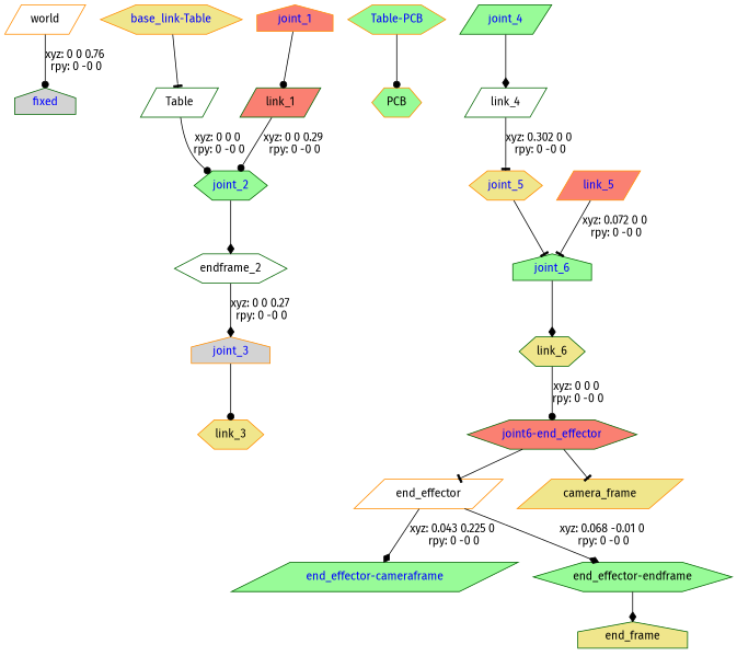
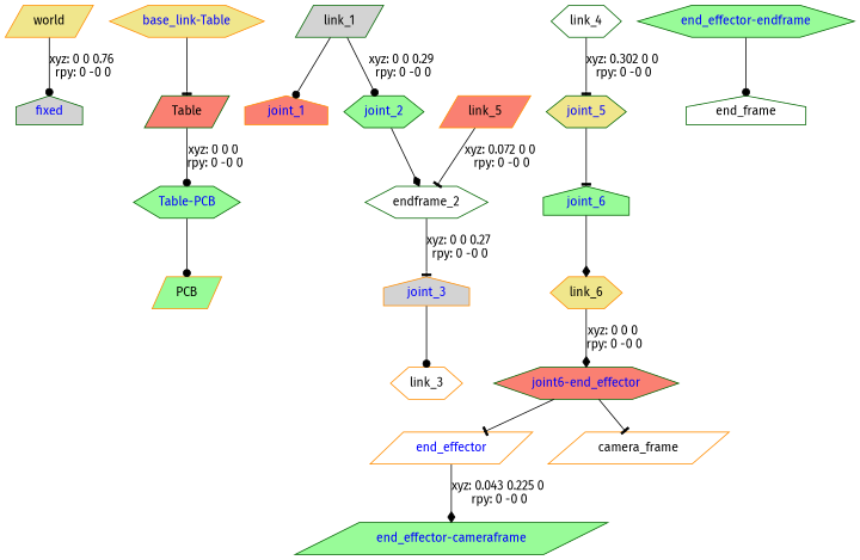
  digraph {
    fontname="Fira Sans"
    node [color=darkgreen fillcolor=palegreen fontname="Fira Sans" shape=hexagon style=filled]
    edge [arrowhead=dot fontname="Fira Sans"]
-   n1 [color=darkorange fillcolor=white label=world shape=parallelogram]
+   n1 [color=darkorange fillcolor=khaki label=world shape=parallelogram]
    fixed [fillcolor=lightgrey fontcolor=blue shape=house]
    "base_link-Table" [color=darkorange fillcolor=khaki fontcolor=blue]
-   n4 [fillcolor=white label=Table shape=parallelogram]
+   n4 [fillcolor=salmon label=Table shape=parallelogram]
    joint_1 [color=darkorange fillcolor=salmon fontcolor=blue shape=house]
-   n6 [fillcolor=salmon label=link_1 shape=parallelogram]
-   "Table-PCB" [color=darkorange fontcolor=blue]
-   n8 [color=darkorange label=PCB]
+   n6 [fillcolor=lightgrey label=link_1 shape=parallelogram]
+   "Table-PCB" [fontcolor=blue]
+   n8 [color=darkorange label=PCB shape=parallelogram]
    joint_2 [fontcolor=blue]
    n10 [fillcolor=white label=endframe_2]
    joint_3 [color=darkorange fillcolor=lightgrey fontcolor=blue shape=house]
-   n12 [color=darkorange fillcolor=khaki label=link_3]
-   joint_4 [fontcolor=blue shape=parallelogram]
-   n14 [fillcolor=white label=link_4 shape=parallelogram]
-   joint_5 [color=darkorange fillcolor=khaki fontcolor=blue]
+   n12 [color=darkorange fillcolor=white label=link_3]
+   n14 [fillcolor=white label=link_4]
+   joint_5 [fillcolor=khaki fontcolor=blue]
    joint_6 [fontcolor=blue shape=house]
-   n17 [color=darkorange fillcolor=salmon label=link_5 shape=parallelogram fontcolor=blue]
-   n18 [fillcolor=khaki label=link_6]
+   n17 [color=darkorange fillcolor=salmon label=link_5 shape=parallelogram]
+   n18 [color=darkorange fillcolor=khaki label=link_6]
    "joint6-end_effector" [fillcolor=salmon fontcolor=blue]
-   n20 [color=darkorange fillcolor=white label=end_effector shape=parallelogram]
-   n21 [color=darkorange fillcolor=khaki label=camera_frame shape=parallelogram]
+   n20 [color=darkorange fillcolor=white label=end_effector shape=parallelogram fontcolor=blue]
+   n21 [color=darkorange fillcolor=white label=camera_frame shape=parallelogram]
    "end_effector-cameraframe" [fontcolor=blue shape=parallelogram]
-   "end_effector-endframe" [fontcolor=black]
-   n24 [fillcolor=khaki label=end_frame shape=house]
+   "end_effector-endframe" [fontcolor=blue]
+   n24 [fillcolor=white label=end_frame shape=house]
    n1 -> fixed [label="xyz: 0 0 0.76 \nrpy: 0 -0 0"]
    "base_link-Table" -> n4 [arrowhead=tee]
-   n4 -> joint_2 [label="xyz: 0 0 0 \nrpy: 0 -0 0"]
-   joint_1 -> n6
+   n4 -> "Table-PCB" [label="xyz: 0 0 0 \nrpy: 0 -0 0"]
+   n6 -> joint_1
    n6 -> joint_2 [label="xyz: 0 0 0.29 \nrpy: 0 -0 0"]
    "Table-PCB" -> n8
    joint_2 -> n10 [arrowhead=diamond]
-   n10 -> joint_3 [arrowhead=diamond label="xyz: 0 0 0.27 \nrpy: 0 -0 0"]
+   n10 -> joint_3 [arrowhead=tee label="xyz: 0 0 0.27 \nrpy: 0 -0 0"]
    joint_3 -> n12
-   joint_4 -> n14 [arrowhead=diamond]
    n14 -> joint_5 [arrowhead=tee label="xyz: 0.302 0 0 \nrpy: 0 -0 0"]
    joint_5 -> joint_6 [arrowhead=tee]
    joint_6 -> n18 [arrowhead=diamond]
-   n17 -> joint_6 [arrowhead=tee label="xyz: 0.072 0 0 \nrpy: 0 -0 0"]
-   n18 -> "joint6-end_effector" [label="xyz: 0 0 0 \nrpy: 0 -0 0"]
+   n17 -> n10 [arrowhead=tee label="xyz: 0.072 0 0 \nrpy: 0 -0 0"]
+   n18 -> "joint6-end_effector" [arrowhead=diamond label="xyz: 0 0 0 \nrpy: 0 -0 0"]
    "joint6-end_effector" -> n20 [arrowhead=tee]
    "joint6-end_effector" -> n21 [arrowhead=tee]
    n20 -> "end_effector-cameraframe" [arrowhead=diamond label="xyz: 0.043 0.225 0 \nrpy: 0 -0 0"]
-   n20 -> "end_effector-endframe" [arrowhead=diamond label="xyz: 0.068 -0.01 0 \nrpy: 0 -0 0"]
-   "end_effector-endframe" -> n24 [arrowhead=diamond]
+   "end_effector-endframe" -> n24
  }
